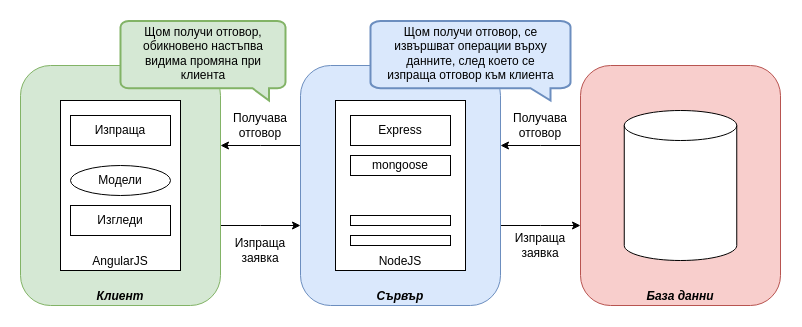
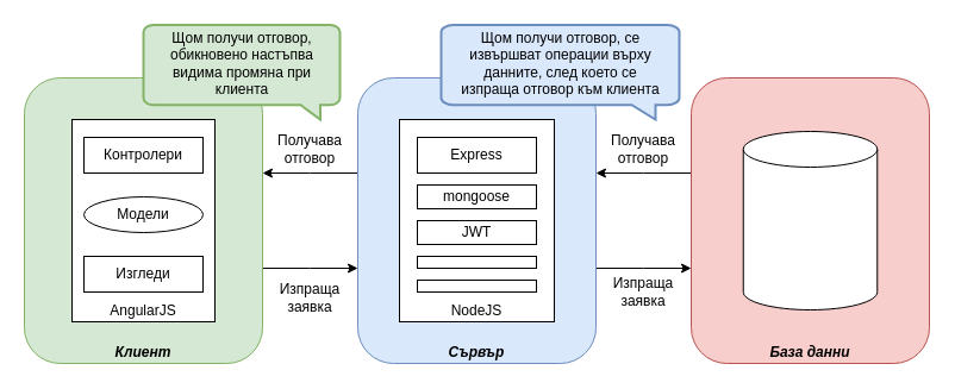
  <mxCell id="0" />
  <mxCell id="1" parent="0" />
  <mxCell id="2" style="edgeStyle=orthogonalEdgeStyle;rounded=0;orthogonalLoop=1;jettySize=auto;html=1;" edge="1" parent="1" source="3" target="6"><mxGeometry relative="1" as="geometry"><Array as="points"><mxPoint x="260" y="225" /><mxPoint x="260" y="225" /></Array></mxGeometry></mxCell>
  <mxCell id="3" value="&lt;b&gt;&lt;i&gt;Клиент&lt;/i&gt;&lt;/b&gt;" style="rounded=1;whiteSpace=wrap;html=1;verticalAlign=bottom;fillColor=#d5e8d4;strokeColor=#82b366;" vertex="1" parent="1"><mxGeometry x="20" y="65" width="200" height="240" as="geometry" /></mxCell>
  <mxCell id="4" style="edgeStyle=orthogonalEdgeStyle;rounded=0;orthogonalLoop=1;jettySize=auto;html=1;" edge="1" parent="1" source="6" target="3"><mxGeometry relative="1" as="geometry"><Array as="points"><mxPoint x="260" y="145" /><mxPoint x="260" y="145" /></Array></mxGeometry></mxCell>
  <mxCell id="5" style="edgeStyle=orthogonalEdgeStyle;rounded=0;orthogonalLoop=1;jettySize=auto;html=1;" edge="1" parent="1" source="6" target="8"><mxGeometry relative="1" as="geometry"><Array as="points"><mxPoint x="540" y="225" /><mxPoint x="540" y="225" /></Array></mxGeometry></mxCell>
  <mxCell id="6" value="&lt;b&gt;&lt;i&gt;Сървър&lt;/i&gt;&lt;/b&gt;" style="rounded=1;whiteSpace=wrap;html=1;verticalAlign=bottom;fillColor=#dae8fc;strokeColor=#6c8ebf;" vertex="1" parent="1"><mxGeometry x="300" y="65" width="200" height="240" as="geometry" /></mxCell>
  <mxCell id="7" style="edgeStyle=orthogonalEdgeStyle;rounded=0;orthogonalLoop=1;jettySize=auto;html=1;" edge="1" parent="1" source="8" target="6"><mxGeometry relative="1" as="geometry"><Array as="points"><mxPoint x="540" y="145" /><mxPoint x="540" y="145" /></Array></mxGeometry></mxCell>
  <mxCell id="8" value="&lt;b&gt;&lt;i&gt;База данни&lt;/i&gt;&lt;/b&gt;" style="rounded=1;whiteSpace=wrap;html=1;verticalAlign=bottom;fillColor=#f8cecc;strokeColor=#b85450;" vertex="1" parent="1"><mxGeometry x="580" y="65" width="200" height="240" as="geometry" /></mxCell>
  <mxCell id="9" value="" style="shape=cylinder3;whiteSpace=wrap;html=1;boundedLbl=1;backgroundOutline=1;size=15;" vertex="1" parent="1"><mxGeometry x="623.75" y="110" width="112.5" height="150" as="geometry" /></mxCell>
  <mxCell id="10" value="AngularJS" style="rounded=0;whiteSpace=wrap;html=1;verticalAlign=bottom;" vertex="1" parent="1"><mxGeometry x="60" y="100" width="120" height="170" as="geometry" /></mxCell>
  <mxCell id="11" value="NodeJS" style="rounded=0;whiteSpace=wrap;html=1;verticalAlign=bottom;" vertex="1" parent="1"><mxGeometry x="335" y="100" width="130" height="170" as="geometry" /></mxCell>
  <mxCell id="12" value="Express" style="rounded=0;whiteSpace=wrap;html=1;" vertex="1" parent="1"><mxGeometry x="350" y="115" width="100" height="30" as="geometry" /></mxCell>
  <mxCell id="13" value="mongoose" style="rounded=0;whiteSpace=wrap;html=1;" vertex="1" parent="1"><mxGeometry x="350" y="155" width="100" height="20" as="geometry" /></mxCell>
+ <mxCell id="14" value="JWT" style="rounded=0;whiteSpace=wrap;html=1;" vertex="1" parent="1"><mxGeometry x="350" y="185" width="100" height="20" as="geometry" /></mxCell>
  <mxCell id="15" value="" style="rounded=0;whiteSpace=wrap;html=1;" vertex="1" parent="1"><mxGeometry x="350" y="215" width="100" height="10" as="geometry" /></mxCell>
  <mxCell id="16" value="" style="rounded=0;whiteSpace=wrap;html=1;" vertex="1" parent="1"><mxGeometry x="350" y="235" width="100" height="10" as="geometry" /></mxCell>
  <mxCell id="17" value="Модели" style="ellipse;whiteSpace=wrap;html=1;" vertex="1" parent="1"><mxGeometry x="70" y="165" width="100" height="30" as="geometry" /></mxCell>
- <mxCell id="18" value="Изпраща" style="rounded=0;whiteSpace=wrap;html=1;" vertex="1" parent="1"><mxGeometry x="70" y="115" width="100" height="30" as="geometry" /></mxCell>
- <mxCell id="19" value="Изгледи" style="rounded=0;whiteSpace=wrap;html=1;" vertex="1" parent="1"><mxGeometry x="70" y="205" width="100" height="30" as="geometry" /></mxCell>
+ <mxCell id="18" value="Контролери" style="rounded=0;whiteSpace=wrap;html=1;" vertex="1" parent="1"><mxGeometry x="70" y="115" width="100" height="30" as="geometry" /></mxCell>
+ <mxCell id="19" value="Изгледи" style="rounded=0;whiteSpace=wrap;html=1;" vertex="1" parent="1"><mxGeometry x="70" y="215" width="100" height="30" as="geometry" /></mxCell>
  <mxCell id="20" value="Изпраща&lt;br&gt;заявка" style="text;html=1;strokeColor=none;fillColor=none;align=center;verticalAlign=middle;whiteSpace=wrap;rounded=0;" vertex="1" parent="1"><mxGeometry x="230" y="235" width="60" height="30" as="geometry" /></mxCell>
  <mxCell id="21" value="Изпраща&lt;br&gt;заявка" style="text;html=1;strokeColor=none;fillColor=none;align=center;verticalAlign=middle;whiteSpace=wrap;rounded=0;" vertex="1" parent="1"><mxGeometry x="510" y="230" width="60" height="30" as="geometry" /></mxCell>
  <mxCell id="22" value="Получава&lt;br&gt;отговор" style="text;html=1;strokeColor=none;fillColor=none;align=center;verticalAlign=middle;whiteSpace=wrap;rounded=0;" vertex="1" parent="1"><mxGeometry x="510" y="110" width="60" height="30" as="geometry" /></mxCell>
  <mxCell id="23" value="Получава&lt;br&gt;отговор" style="text;html=1;strokeColor=none;fillColor=none;align=center;verticalAlign=middle;whiteSpace=wrap;rounded=0;" vertex="1" parent="1"><mxGeometry x="230" y="110" width="60" height="30" as="geometry" /></mxCell>
  <mxCell id="24" value="" style="html=1;verticalLabelPosition=bottom;align=center;labelBackgroundColor=#ffffff;verticalAlign=top;strokeWidth=2;shadow=0;dashed=0;shape=mxgraph.ios7.icons.message;fillColor=#d5e8d4;strokeColor=#82b366;" vertex="1" parent="1"><mxGeometry x="120" y="20.5" width="165" height="79.5" as="geometry" /></mxCell>
  <mxCell id="25" value="Щом получи отговор, обикновено настъпва видима промяна при клиента" style="text;html=1;align=center;verticalAlign=middle;whiteSpace=wrap;rounded=0;" vertex="1" parent="1"><mxGeometry x="132.5" y="20.5" width="140" height="64.5" as="geometry" /></mxCell>
  <mxCell id="26" value="" style="html=1;verticalLabelPosition=bottom;align=center;labelBackgroundColor=#ffffff;verticalAlign=top;strokeWidth=2;strokeColor=#6c8ebf;shadow=0;dashed=0;shape=mxgraph.ios7.icons.message;fillColor=#dae8fc;" vertex="1" parent="1"><mxGeometry x="370" y="20.5" width="200" height="79.5" as="geometry" /></mxCell>
  <mxCell id="27" value="Щом получи отговор, се извършват операции върху данните, след което се изпраща отговор към клиента" style="text;html=1;strokeColor=none;fillColor=none;align=center;verticalAlign=middle;whiteSpace=wrap;rounded=0;" vertex="1" parent="1"><mxGeometry x="383.75" y="20.5" width="172.5" height="64.5" as="geometry" /></mxCell>
